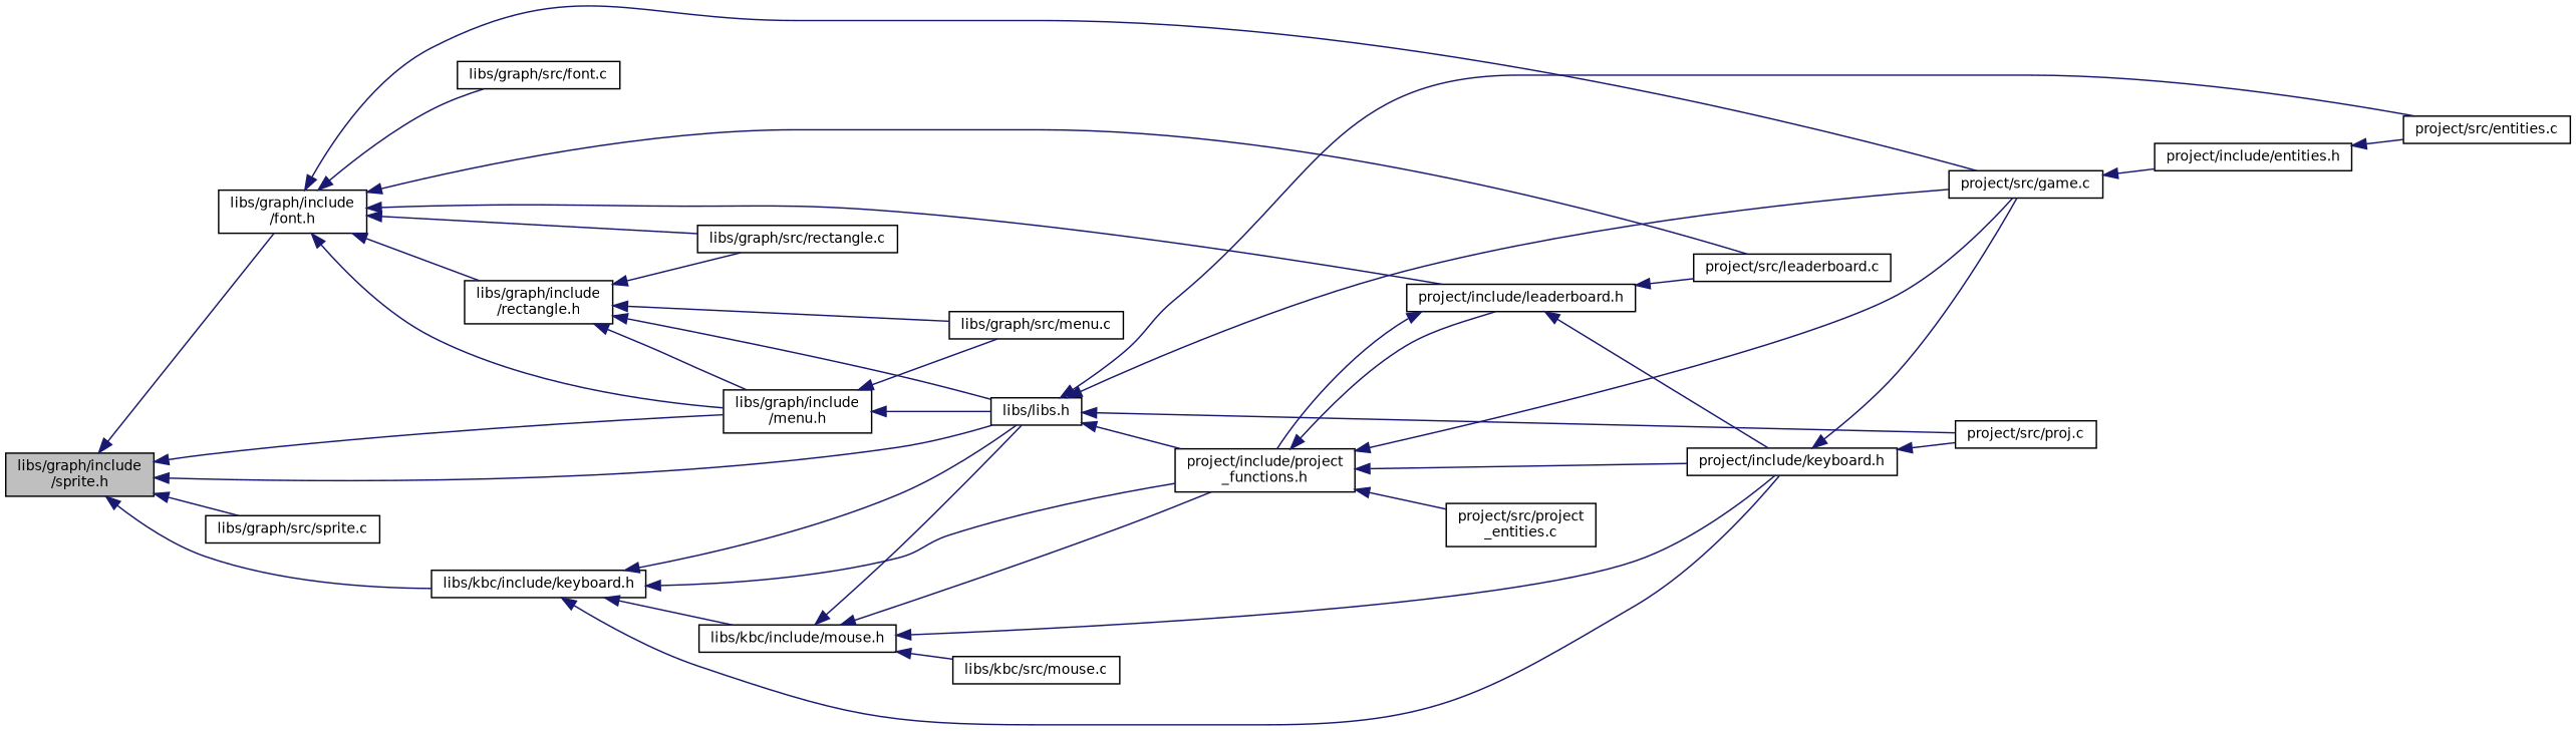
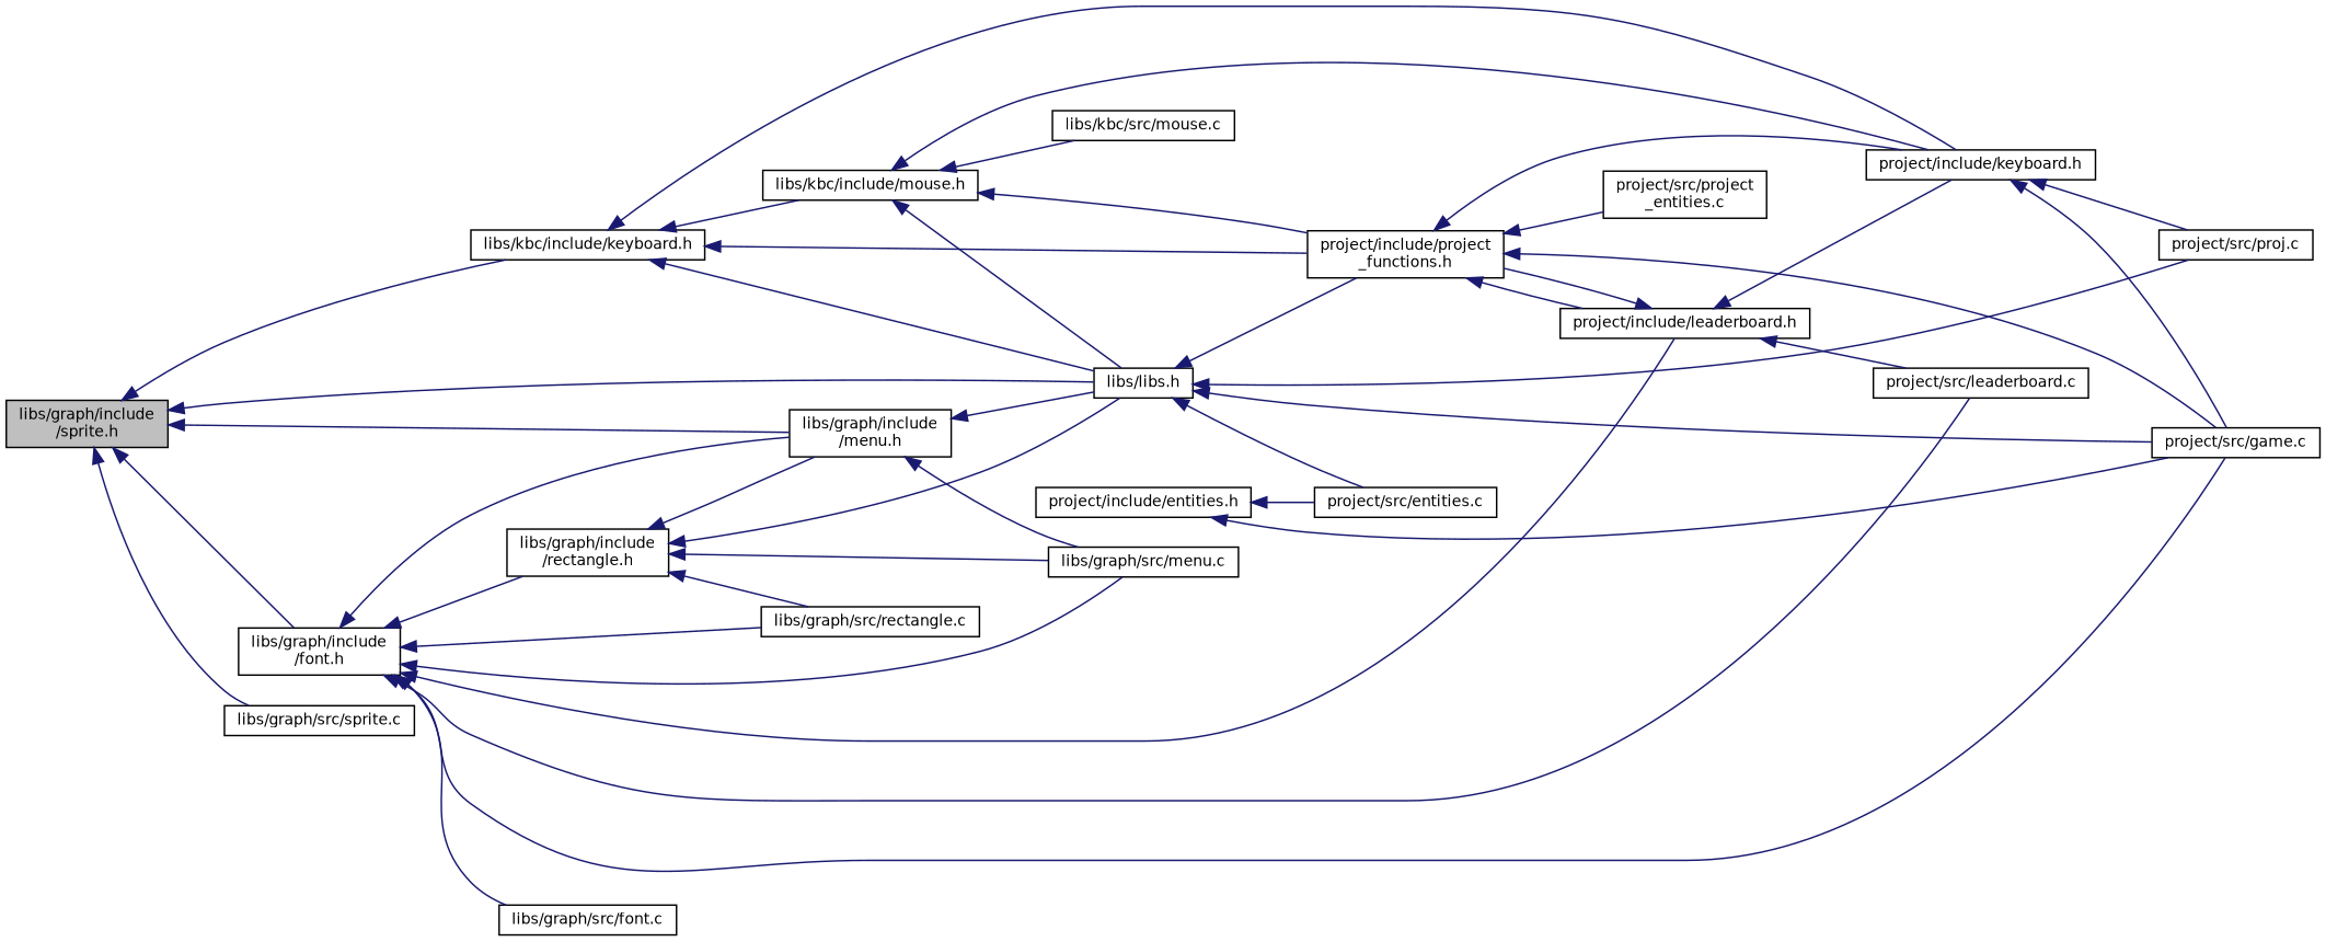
  digraph {
    rankdir=LR
    node [color=black fillcolor=white fontname=Helvetica fontsize=10 shape=record style=filled]
    edge [color=midnightblue dir=back fontname=Helvetica fontsize=10 labelfontname=Helvetica labelfontsize=10 style=solid]
    n1 [fillcolor=grey75 fontcolor=black height=0.2 label="libs/graph/include\l/sprite.h" width=0.4]
    n2 [height=0.2 label="libs/graph/include\l/font.h" width=0.4]
    n3 [height=0.2 label="libs/graph/include\l/menu.h" width=0.4]
    n4 [height=0.2 label="libs/libs.h" width=0.4]
    n5 [height=0.2 label="libs/graph/src/sprite.c" width=0.4]
    n6 [height=0.2 label="libs/kbc/include/keyboard.h" width=0.4]
    n7 [height=0.2 label="libs/graph/src/menu.c" width=0.4]
    n8 [height=0.2 label="project/src/game.c" width=0.4]
    n9 [height=0.2 label="project/include/leaderboard.h" width=0.4]
    n10 [height=0.2 label="project/src/leaderboard.c" width=0.4]
    n11 [height=0.2 label="libs/graph/include\l/rectangle.h" width=0.4]
    n12 [height=0.2 label="libs/graph/src/rectangle.c" width=0.4]
    n13 [height=0.2 label="libs/graph/src/font.c" width=0.4]
    n14 [height=0.2 label="project/include/project\l_functions.h" width=0.4]
    n15 [height=0.2 label="project/src/entities.c" width=0.4]
    n16 [height=0.2 label="project/src/proj.c" width=0.4]
    n17 [height=0.2 label="project/include/keyboard.h" width=0.4]
    n18 [height=0.2 label="libs/kbc/include/mouse.h" width=0.4]
    n19 [height=0.2 label="project/src/project\l_entities.c" width=0.4]
    n20 [height=0.2 label="project/include/entities.h" width=0.4]
    n21 [height=0.2 label="libs/kbc/src/mouse.c" width=0.4]
    n1 -> n2
    n1 -> n3
    n1 -> n4
    n1 -> n5
    n1 -> n6
    n2 -> n3
+   n2 -> n7
    n2 -> n8
    n2 -> n9
    n2 -> n10
    n2 -> n11
    n2 -> n12
    n2 -> n13
    n3 -> n4
    n3 -> n7
    n4 -> n8
    n4 -> n14
    n4 -> n15
    n4 -> n16
    n6 -> n4
    n6 -> n14
    n6 -> n17
    n6 -> n18
    n9 -> n10
    n9 -> n14
    n9 -> n17
    n11 -> n3
    n11 -> n4
    n11 -> n7
    n11 -> n12
    n14 -> n8
    n14 -> n9
    n14 -> n17
    n14 -> n19
    n17 -> n8
    n17 -> n16
    n18 -> n4
    n18 -> n14
    n18 -> n17
    n18 -> n21
-   n8 -> n20
+   n20 -> n8
    n20 -> n15
  }
